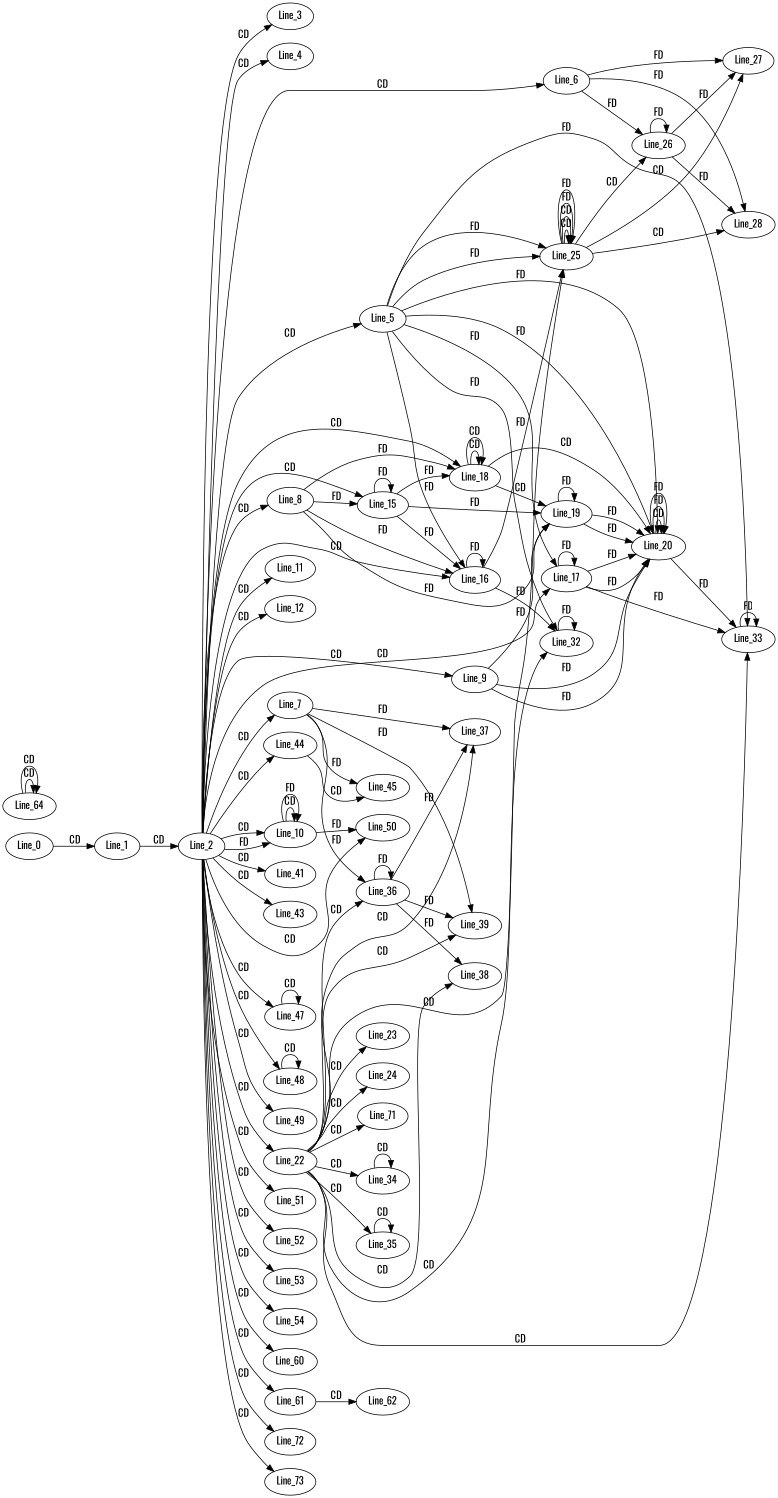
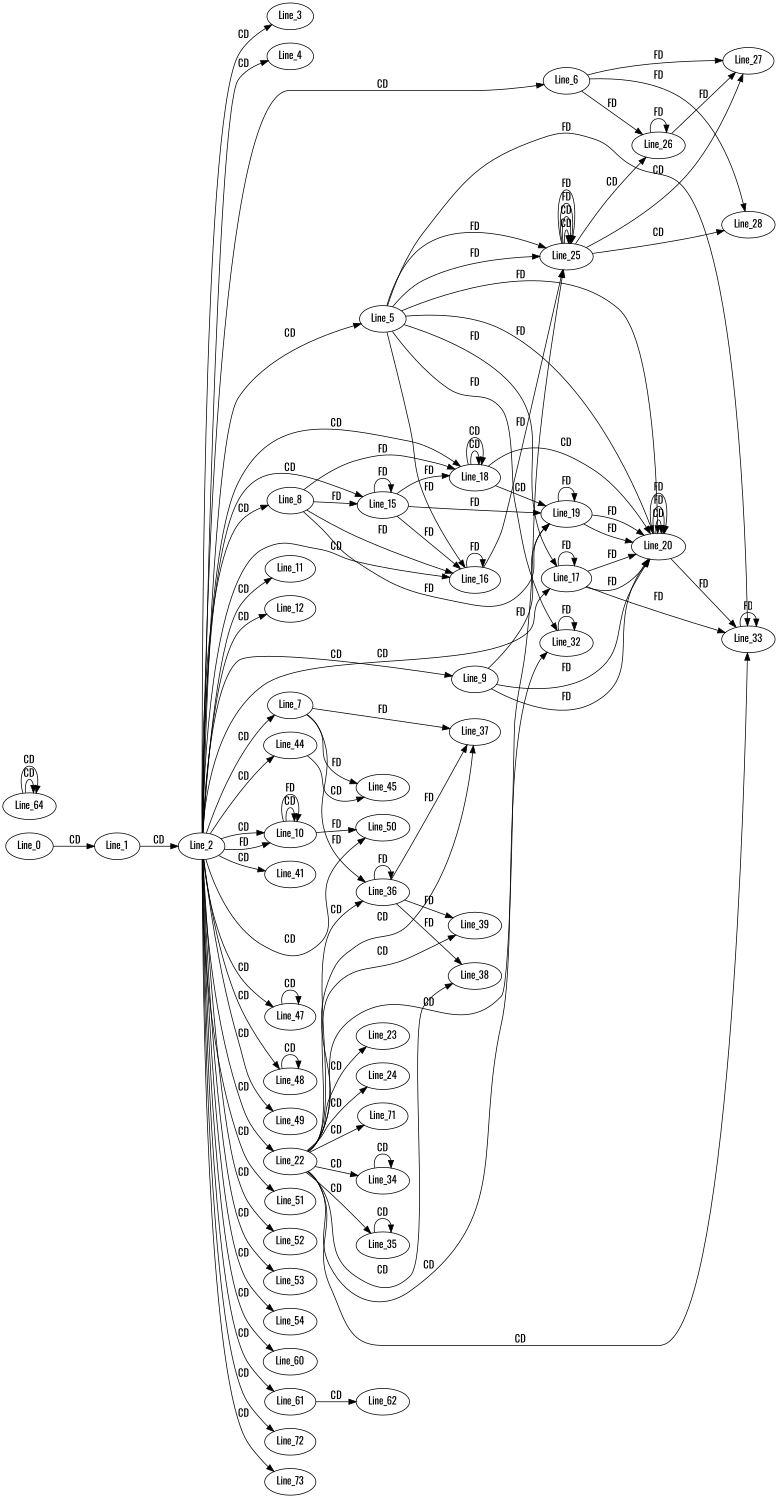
  digraph {
    fontname=Oswald
    rankdir=LR
    node [fontname=Oswald]
    edge [fontname=Oswald]
    Line_0
    Line_1
    Line_2
    Line_3
    Line_4
    Line_5
    Line_6
    Line_7
    Line_8
    Line_9
    Line_10
    Line_11
    Line_12
    Line_15
    Line_16
    Line_17
    Line_18
    Line_22
    Line_41
-   Line_43
    Line_44
    Line_47
    Line_48
    Line_49
    Line_50
    Line_51
    Line_52
    Line_53
    Line_54
    Line_60
    Line_61
    Line_72
    Line_73
    Line_20
    Line_25
    Line_32
    Line_33
    Line_26
    Line_27
    Line_28
    Line_36
    Line_37
    Line_39
    Line_45
    Line_19
    Line_38
    Line_23
    Line_24
    n49 [label=Line_71]
    Line_34
    Line_35
    Line_62
    Line_64
    Line_0 -> Line_1 [label=CD]
    Line_1 -> Line_2 [label=CD]
    Line_2 -> Line_3 [label=CD]
    Line_2 -> Line_4 [label=CD]
    Line_2 -> Line_5 [label=CD]
    Line_2 -> Line_6 [label=CD]
    Line_2 -> Line_7 [label=CD]
    Line_2 -> Line_8 [label=CD]
    Line_2 -> Line_9 [label=CD]
    Line_2 -> Line_10 [label=CD]
    Line_2 -> Line_10 [label=FD]
    Line_2 -> Line_11 [label=CD]
    Line_2 -> Line_12 [label=CD]
    Line_2 -> Line_15 [label=CD]
    Line_2 -> Line_16 [label=CD]
    Line_2 -> Line_17 [label=CD]
    Line_2 -> Line_18 [label=CD]
    Line_2 -> Line_22 [label=CD]
    Line_2 -> Line_41 [label=CD]
-   Line_2 -> Line_43 [label=CD]
    Line_2 -> Line_44 [label=CD]
    Line_2 -> Line_47 [label=CD]
    Line_2 -> Line_48 [label=CD]
    Line_2 -> Line_49 [label=CD]
    Line_2 -> Line_50 [label=CD]
    Line_2 -> Line_51 [label=CD]
    Line_2 -> Line_52 [label=CD]
    Line_2 -> Line_53 [label=CD]
    Line_2 -> Line_54 [label=CD]
    Line_2 -> Line_60 [label=CD]
    Line_2 -> Line_61 [label=CD]
    Line_2 -> Line_72 [label=CD]
    Line_2 -> Line_73 [label=CD]
    Line_5 -> Line_16 [label=FD]
    Line_5 -> Line_17 [label=FD]
    Line_5 -> Line_20 [label=FD]
    Line_5 -> Line_20 [label=FD]
    Line_5 -> Line_25 [label=FD]
    Line_5 -> Line_25 [label=FD]
    Line_5 -> Line_32 [label=FD]
    Line_5 -> Line_33 [label=FD]
    Line_6 -> Line_26 [label=FD]
    Line_6 -> Line_27 [label=FD]
    Line_6 -> Line_28 [label=FD]
    Line_7 -> Line_36 [label=FD]
    Line_7 -> Line_37 [label=FD]
-   Line_7 -> Line_39 [label=FD]
    Line_7 -> Line_45 [label=FD]
    Line_8 -> Line_15 [label=FD]
    Line_8 -> Line_16 [label=FD]
    Line_8 -> Line_18 [label=FD]
    Line_8 -> Line_19 [label=FD]
    Line_9 -> Line_20 [label=FD]
    Line_9 -> Line_20 [label=FD]
    Line_9 -> Line_19 [label=FD]
    Line_10 -> Line_10 [label=CD]
    Line_10 -> Line_10 [label=FD]
    Line_10 -> Line_50 [label=FD]
    Line_15 -> Line_15 [label=FD]
    Line_15 -> Line_16 [label=FD]
    Line_15 -> Line_18 [label=FD]
    Line_15 -> Line_19 [label=FD]
    Line_16 -> Line_16 [label=FD]
    Line_16 -> Line_25 [label=FD]
-   Line_16 -> Line_32 [label=FD]
    Line_17 -> Line_17 [label=FD]
    Line_17 -> Line_20 [label=FD]
    Line_17 -> Line_20 [label=FD]
    Line_17 -> Line_33 [label=FD]
    Line_18 -> Line_18 [label=CD]
    Line_18 -> Line_18 [label=CD]
    Line_18 -> Line_20 [label=CD]
    Line_18 -> Line_19 [label=CD]
    Line_22 -> Line_25 [label=CD]
    Line_22 -> Line_32 [label=CD]
    Line_22 -> Line_33 [label=CD]
    Line_22 -> Line_36 [label=CD]
    Line_22 -> Line_37 [label=CD]
    Line_22 -> Line_39 [label=CD]
    Line_22 -> Line_38 [label=CD]
    Line_22 -> Line_23 [label=CD]
    Line_22 -> Line_24 [label=CD]
    Line_22 -> n49 [label=CD]
    Line_22 -> Line_34 [label=CD]
    Line_22 -> Line_35 [label=CD]
    Line_44 -> Line_45 [label=CD]
    Line_47 -> Line_47 [label=CD]
    Line_48 -> Line_48 [label=CD]
    Line_61 -> Line_62 [label=CD]
    Line_20 -> Line_20 [label=CD]
    Line_20 -> Line_20 [label=FD]
    Line_20 -> Line_20 [label=FD]
    Line_20 -> Line_33 [label=FD]
    Line_25 -> Line_25 [label=CD]
    Line_25 -> Line_25 [label=CD]
    Line_25 -> Line_25 [label=FD]
    Line_25 -> Line_25 [label=FD]
    Line_25 -> Line_26 [label=CD]
    Line_25 -> Line_27 [label=CD]
    Line_25 -> Line_28 [label=CD]
    Line_32 -> Line_32 [label=FD]
    Line_33 -> Line_33 [label=FD]
    Line_26 -> Line_26 [label=FD]
    Line_26 -> Line_27 [label=FD]
-   Line_26 -> Line_28 [label=FD]
    Line_36 -> Line_36 [label=FD]
    Line_36 -> Line_37 [label=FD]
    Line_36 -> Line_39 [label=FD]
    Line_36 -> Line_38 [label=FD]
    Line_19 -> Line_20 [label=FD]
    Line_19 -> Line_20 [label=FD]
    Line_19 -> Line_19 [label=FD]
    Line_34 -> Line_34 [label=CD]
    Line_35 -> Line_35 [label=CD]
    Line_64 -> Line_64 [label=CD]
    Line_64 -> Line_64 [label=CD]
  }
